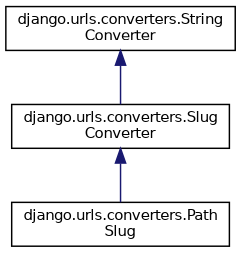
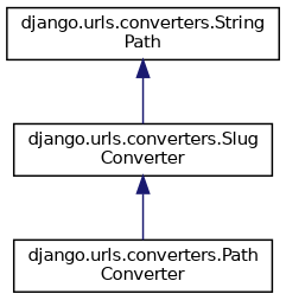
  digraph {
    rankdir=TB
    node [color=black fillcolor=white fontname=Helvetica fontsize=10 shape=record style=filled]
    edge [color=midnightblue dir=back fontname=Helvetica fontsize=10 labelfontname=Helvetica labelfontsize=10 style=solid]
-   n1 [height=0.2 label="django.urls.converters.String\lConverter" width=0.4]
+   n1 [height=0.2 label="django.urls.converters.String\lPath" width=0.4]
    n2 [height=0.2 label="django.urls.converters.Slug\lConverter" width=0.4]
-   n3 [height=0.2 label="django.urls.converters.Path\lSlug" width=0.4]
+   n3 [height=0.2 label="django.urls.converters.Path\lConverter" width=0.4]
    n1 -> n2
    n2 -> n3
  }
